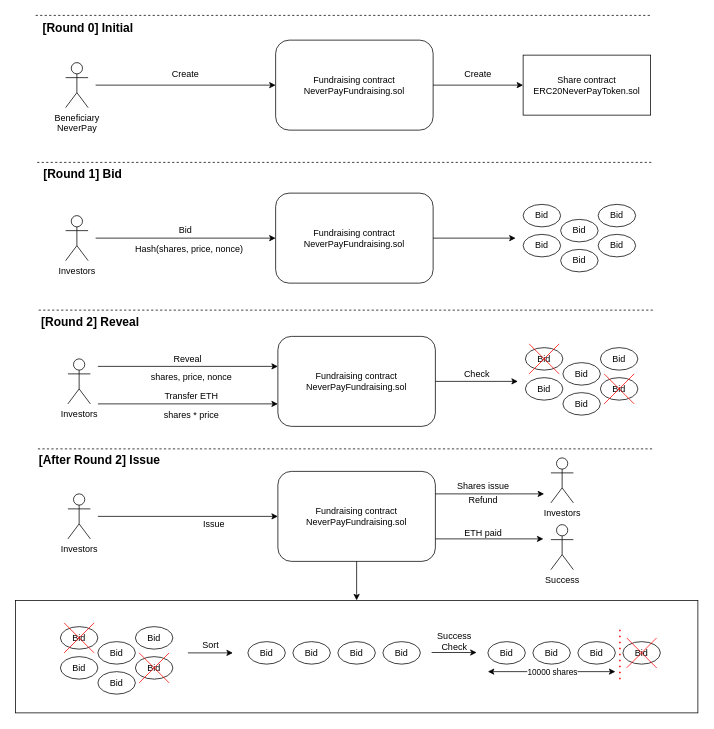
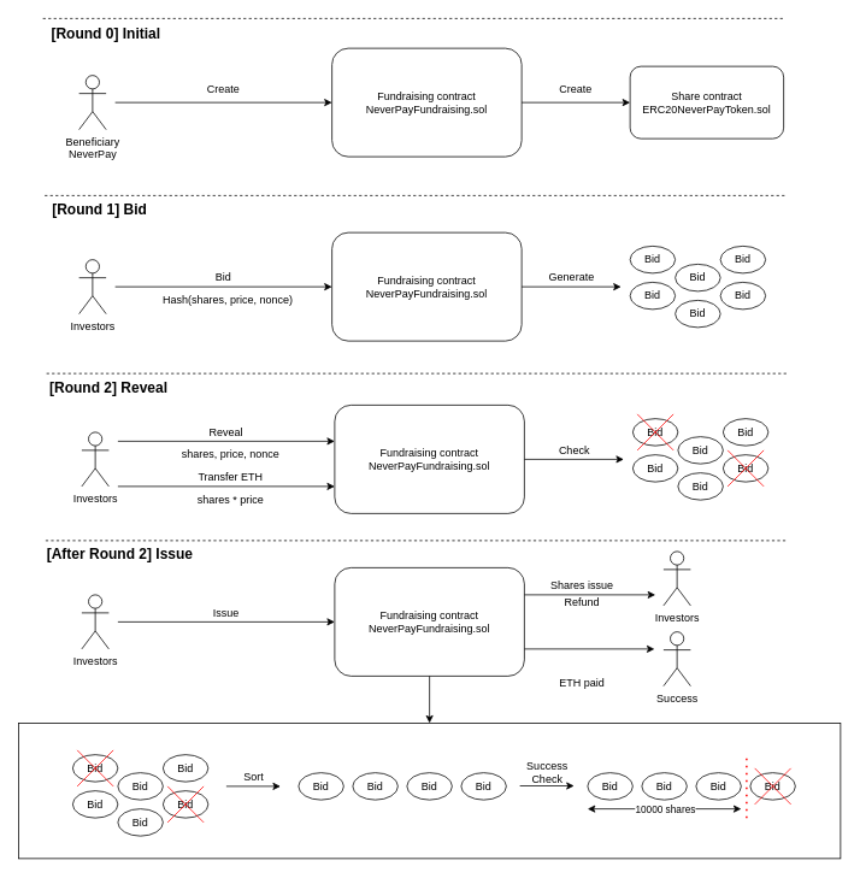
  <mxCell id="0" />
  <mxCell id="1" parent="0" />
  <mxCell id="2" value="" style="rounded=0;whiteSpace=wrap;html=1;" vertex="1" parent="1"><mxGeometry x="20" y="800" width="910" height="150" as="geometry" /></mxCell>
  <mxCell id="3" value="Fundraising contract&lt;br&gt;NeverPayFundraising.sol" style="rounded=1;whiteSpace=wrap;html=1;" vertex="1" parent="1"><mxGeometry x="367" y="53" width="210" height="120" as="geometry" /></mxCell>
- <mxCell id="4" value="Share contract&lt;br&gt;ERC20NeverPayToken.sol" style="whiteSpace=wrap;html=1;rounded=0;" vertex="1" parent="1"><mxGeometry x="697" y="73" width="170" height="80" as="geometry" /></mxCell>
+ <mxCell id="4" value="Share contract&lt;br&gt;ERC20NeverPayToken.sol" style="rounded=1;whiteSpace=wrap;html=1;" vertex="1" parent="1"><mxGeometry x="697" y="73" width="170" height="80" as="geometry" /></mxCell>
  <mxCell id="5" value="" style="endArrow=classic;html=1;rounded=0;exitX=1;exitY=0.5;exitDx=0;exitDy=0;entryX=0;entryY=0.5;entryDx=0;entryDy=0;" edge="1" parent="1" source="3" target="4"><mxGeometry width="50" height="50" relative="1" as="geometry"><mxPoint x="487" y="213" as="sourcePoint" /><mxPoint x="577" y="-7" as="targetPoint" /></mxGeometry></mxCell>
  <mxCell id="6" value="Beneficiary&lt;br&gt;NeverPay" style="shape=umlActor;verticalLabelPosition=bottom;verticalAlign=top;html=1;outlineConnect=0;" vertex="1" parent="1"><mxGeometry x="87" y="83" width="30" height="60" as="geometry" /></mxCell>
  <mxCell id="7" value="" style="endArrow=classic;html=1;rounded=0;entryX=0;entryY=0.5;entryDx=0;entryDy=0;" edge="1" parent="1" target="3"><mxGeometry width="50" height="50" relative="1" as="geometry"><mxPoint x="127" y="113" as="sourcePoint" /><mxPoint x="447" y="133" as="targetPoint" /></mxGeometry></mxCell>
  <mxCell id="8" value="Create" style="text;html=1;strokeColor=none;fillColor=none;align=center;verticalAlign=middle;whiteSpace=wrap;rounded=0;" vertex="1" parent="1"><mxGeometry x="217" y="83" width="60" height="30" as="geometry" /></mxCell>
  <mxCell id="9" value="Create" style="text;html=1;strokeColor=none;fillColor=none;align=center;verticalAlign=middle;whiteSpace=wrap;rounded=0;" vertex="1" parent="1"><mxGeometry x="607" y="83" width="60" height="30" as="geometry" /></mxCell>
  <mxCell id="10" value="" style="endArrow=none;dashed=1;html=1;rounded=0;" edge="1" parent="1"><mxGeometry width="50" height="50" relative="1" as="geometry"><mxPoint x="49" y="216" as="sourcePoint" /><mxPoint x="869" y="216" as="targetPoint" /></mxGeometry></mxCell>
  <mxCell id="11" value="Fundraising contract&lt;br&gt;NeverPayFundraising.sol" style="rounded=1;whiteSpace=wrap;html=1;" vertex="1" parent="1"><mxGeometry x="367" y="257" width="210" height="120" as="geometry" /></mxCell>
  <mxCell id="12" value="Investors" style="shape=umlActor;verticalLabelPosition=bottom;verticalAlign=top;html=1;outlineConnect=0;" vertex="1" parent="1"><mxGeometry x="87" y="287" width="30" height="60" as="geometry" /></mxCell>
  <mxCell id="13" value="" style="endArrow=classic;html=1;rounded=0;entryX=0;entryY=0.5;entryDx=0;entryDy=0;" edge="1" parent="1" target="11"><mxGeometry width="50" height="50" relative="1" as="geometry"><mxPoint x="127" y="317" as="sourcePoint" /><mxPoint x="447" y="337" as="targetPoint" /></mxGeometry></mxCell>
  <mxCell id="14" value="Bid" style="text;html=1;strokeColor=none;fillColor=none;align=center;verticalAlign=middle;whiteSpace=wrap;rounded=0;" vertex="1" parent="1"><mxGeometry x="217" y="292" width="60" height="30" as="geometry" /></mxCell>
  <mxCell id="15" value="Bid" style="ellipse;whiteSpace=wrap;html=1;" vertex="1" parent="1"><mxGeometry x="697" y="272" width="50" height="30" as="geometry" /></mxCell>
  <mxCell id="16" value="Bid" style="ellipse;whiteSpace=wrap;html=1;" vertex="1" parent="1"><mxGeometry x="747" y="292" width="50" height="30" as="geometry" /></mxCell>
  <mxCell id="17" value="Bid" style="ellipse;whiteSpace=wrap;html=1;" vertex="1" parent="1"><mxGeometry x="697" y="312" width="50" height="30" as="geometry" /></mxCell>
  <mxCell id="18" value="Bid" style="ellipse;whiteSpace=wrap;html=1;" vertex="1" parent="1"><mxGeometry x="797" y="272" width="50" height="30" as="geometry" /></mxCell>
  <mxCell id="19" value="Bid" style="ellipse;whiteSpace=wrap;html=1;" vertex="1" parent="1"><mxGeometry x="797" y="312" width="50" height="30" as="geometry" /></mxCell>
  <mxCell id="20" value="Bid" style="ellipse;whiteSpace=wrap;html=1;" vertex="1" parent="1"><mxGeometry x="747" y="332" width="50" height="30" as="geometry" /></mxCell>
  <mxCell id="21" value="" style="endArrow=classic;html=1;rounded=0;exitX=1;exitY=0.5;exitDx=0;exitDy=0;" edge="1" parent="1" source="11"><mxGeometry width="50" height="50" relative="1" as="geometry"><mxPoint x="397" y="287" as="sourcePoint" /><mxPoint x="687" y="317" as="targetPoint" /></mxGeometry></mxCell>
  <mxCell id="22" value="" style="endArrow=none;dashed=1;html=1;rounded=0;" edge="1" parent="1"><mxGeometry width="50" height="50" relative="1" as="geometry"><mxPoint x="51" y="413" as="sourcePoint" /><mxPoint x="871" y="413" as="targetPoint" /></mxGeometry></mxCell>
  <mxCell id="23" value="Hash(shares, price, nonce)" style="text;html=1;strokeColor=none;fillColor=none;align=center;verticalAlign=middle;whiteSpace=wrap;rounded=0;" vertex="1" parent="1"><mxGeometry x="177" y="317" width="150" height="30" as="geometry" /></mxCell>
  <mxCell id="24" value="Fundraising contract&lt;br&gt;NeverPayFundraising.sol" style="rounded=1;whiteSpace=wrap;html=1;" vertex="1" parent="1"><mxGeometry x="370" y="448" width="210" height="120" as="geometry" /></mxCell>
  <mxCell id="25" value="Investors" style="shape=umlActor;verticalLabelPosition=bottom;verticalAlign=top;html=1;outlineConnect=0;" vertex="1" parent="1"><mxGeometry x="90" y="478" width="30" height="60" as="geometry" /></mxCell>
  <mxCell id="26" value="" style="endArrow=classic;html=1;rounded=0;entryX=0;entryY=0.5;entryDx=0;entryDy=0;" edge="1" parent="1"><mxGeometry width="50" height="50" relative="1" as="geometry"><mxPoint x="130" y="488" as="sourcePoint" /><mxPoint x="370" y="488" as="targetPoint" /></mxGeometry></mxCell>
  <mxCell id="27" value="Reveal" style="text;html=1;strokeColor=none;fillColor=none;align=center;verticalAlign=middle;whiteSpace=wrap;rounded=0;" vertex="1" parent="1"><mxGeometry x="220" y="463" width="60" height="30" as="geometry" /></mxCell>
  <mxCell id="28" value="Bid" style="ellipse;whiteSpace=wrap;html=1;" vertex="1" parent="1"><mxGeometry x="700" y="463" width="50" height="30" as="geometry" /></mxCell>
  <mxCell id="29" value="Bid" style="ellipse;whiteSpace=wrap;html=1;" vertex="1" parent="1"><mxGeometry x="750" y="483" width="50" height="30" as="geometry" /></mxCell>
  <mxCell id="30" value="Bid" style="ellipse;whiteSpace=wrap;html=1;" vertex="1" parent="1"><mxGeometry x="700" y="503" width="50" height="30" as="geometry" /></mxCell>
  <mxCell id="31" value="Bid" style="ellipse;whiteSpace=wrap;html=1;" vertex="1" parent="1"><mxGeometry x="800" y="463" width="50" height="30" as="geometry" /></mxCell>
  <mxCell id="32" value="Bid" style="ellipse;whiteSpace=wrap;html=1;" vertex="1" parent="1"><mxGeometry x="800" y="503" width="50" height="30" as="geometry" /></mxCell>
  <mxCell id="33" value="Bid" style="ellipse;whiteSpace=wrap;html=1;" vertex="1" parent="1"><mxGeometry x="750" y="523" width="50" height="30" as="geometry" /></mxCell>
  <mxCell id="34" value="" style="endArrow=classic;html=1;rounded=0;exitX=1;exitY=0.5;exitDx=0;exitDy=0;" edge="1" parent="1" source="24"><mxGeometry width="50" height="50" relative="1" as="geometry"><mxPoint x="400" y="478" as="sourcePoint" /><mxPoint x="690" y="508" as="targetPoint" /></mxGeometry></mxCell>
  <mxCell id="35" value="shares, price, nonce" style="text;html=1;strokeColor=none;fillColor=none;align=center;verticalAlign=middle;whiteSpace=wrap;rounded=0;" vertex="1" parent="1"><mxGeometry x="180" y="488" width="150" height="30" as="geometry" /></mxCell>
  <mxCell id="36" value="" style="endArrow=classic;html=1;rounded=0;entryX=0;entryY=0.5;entryDx=0;entryDy=0;" edge="1" parent="1"><mxGeometry width="50" height="50" relative="1" as="geometry"><mxPoint x="130" y="538" as="sourcePoint" /><mxPoint x="370" y="538" as="targetPoint" /></mxGeometry></mxCell>
  <mxCell id="37" value="Transfer ETH" style="text;html=1;strokeColor=none;fillColor=none;align=center;verticalAlign=middle;whiteSpace=wrap;rounded=0;" vertex="1" parent="1"><mxGeometry x="215" y="513" width="80" height="30" as="geometry" /></mxCell>
  <mxCell id="38" value="shares * price" style="text;html=1;strokeColor=none;fillColor=none;align=center;verticalAlign=middle;whiteSpace=wrap;rounded=0;" vertex="1" parent="1"><mxGeometry x="180" y="538" width="150" height="30" as="geometry" /></mxCell>
+ <mxCell id="39" value="Generate" style="text;html=1;align=center;verticalAlign=middle;resizable=0;points=[];autosize=1;strokeColor=none;fillColor=none;" vertex="1" parent="1"><mxGeometry x="597" y="297" width="70" height="20" as="geometry" /></mxCell>
  <mxCell id="40" value="Check" style="text;html=1;align=center;verticalAlign=middle;resizable=0;points=[];autosize=1;strokeColor=none;fillColor=none;" vertex="1" parent="1"><mxGeometry x="610" y="488" width="50" height="20" as="geometry" /></mxCell>
  <mxCell id="41" value="" style="endArrow=none;html=1;rounded=0;strokeColor=#FF0000;" edge="1" parent="1"><mxGeometry width="50" height="50" relative="1" as="geometry"><mxPoint x="705" y="498" as="sourcePoint" /><mxPoint x="745" y="458" as="targetPoint" /></mxGeometry></mxCell>
  <mxCell id="42" value="" style="endArrow=none;html=1;rounded=0;strokeColor=#FF0000;" edge="1" parent="1"><mxGeometry width="50" height="50" relative="1" as="geometry"><mxPoint x="745" y="498" as="sourcePoint" /><mxPoint x="705" y="458" as="targetPoint" /></mxGeometry></mxCell>
  <mxCell id="43" value="" style="endArrow=none;html=1;rounded=0;strokeColor=#FF0000;" edge="1" parent="1"><mxGeometry width="50" height="50" relative="1" as="geometry"><mxPoint x="805" y="538" as="sourcePoint" /><mxPoint x="845" y="498" as="targetPoint" /></mxGeometry></mxCell>
  <mxCell id="44" value="" style="endArrow=none;html=1;rounded=0;strokeColor=#FF0000;" edge="1" parent="1"><mxGeometry width="50" height="50" relative="1" as="geometry"><mxPoint x="845" y="538" as="sourcePoint" /><mxPoint x="805" y="498" as="targetPoint" /></mxGeometry></mxCell>
  <mxCell id="45" value="" style="endArrow=none;dashed=1;html=1;rounded=0;" edge="1" parent="1"><mxGeometry width="50" height="50" relative="1" as="geometry"><mxPoint x="50" y="598" as="sourcePoint" /><mxPoint x="870" y="598" as="targetPoint" /></mxGeometry></mxCell>
  <mxCell id="46" value="Fundraising contract&lt;br&gt;NeverPayFundraising.sol" style="rounded=1;whiteSpace=wrap;html=1;" vertex="1" parent="1"><mxGeometry x="370" y="628" width="210" height="120" as="geometry" /></mxCell>
  <mxCell id="47" value="Investors" style="shape=umlActor;verticalLabelPosition=bottom;verticalAlign=top;html=1;outlineConnect=0;" vertex="1" parent="1"><mxGeometry x="90" y="658" width="30" height="60" as="geometry" /></mxCell>
  <mxCell id="48" value="" style="endArrow=classic;html=1;rounded=0;entryX=0;entryY=0.5;entryDx=0;entryDy=0;" edge="1" parent="1" target="46"><mxGeometry width="50" height="50" relative="1" as="geometry"><mxPoint x="130" y="688" as="sourcePoint" /><mxPoint x="450" y="708" as="targetPoint" /></mxGeometry></mxCell>
- <mxCell id="49" value="Issue" style="text;html=1;strokeColor=none;fillColor=none;align=center;verticalAlign=middle;whiteSpace=wrap;rounded=0;" vertex="1" parent="1"><mxGeometry x="255" y="683" width="60" height="30" as="geometry" /></mxCell>
+ <mxCell id="49" value="Issue" style="text;html=1;strokeColor=none;fillColor=none;align=center;verticalAlign=middle;whiteSpace=wrap;rounded=0;" vertex="1" parent="1"><mxGeometry x="220" y="663" width="60" height="30" as="geometry" /></mxCell>
  <mxCell id="50" value="Bid" style="ellipse;whiteSpace=wrap;html=1;" vertex="1" parent="1"><mxGeometry x="80" y="835" width="50" height="30" as="geometry" /></mxCell>
  <mxCell id="51" value="Bid" style="ellipse;whiteSpace=wrap;html=1;" vertex="1" parent="1"><mxGeometry x="130" y="855" width="50" height="30" as="geometry" /></mxCell>
  <mxCell id="52" value="Bid" style="ellipse;whiteSpace=wrap;html=1;" vertex="1" parent="1"><mxGeometry x="80" y="875" width="50" height="30" as="geometry" /></mxCell>
  <mxCell id="53" value="Bid" style="ellipse;whiteSpace=wrap;html=1;" vertex="1" parent="1"><mxGeometry x="180" y="835" width="50" height="30" as="geometry" /></mxCell>
  <mxCell id="54" value="Bid" style="ellipse;whiteSpace=wrap;html=1;" vertex="1" parent="1"><mxGeometry x="180" y="875" width="50" height="30" as="geometry" /></mxCell>
  <mxCell id="55" value="Bid" style="ellipse;whiteSpace=wrap;html=1;" vertex="1" parent="1"><mxGeometry x="130" y="895" width="50" height="30" as="geometry" /></mxCell>
  <mxCell id="56" value="" style="endArrow=none;html=1;rounded=0;strokeColor=#FF0000;" edge="1" parent="1"><mxGeometry width="50" height="50" relative="1" as="geometry"><mxPoint x="85" y="870" as="sourcePoint" /><mxPoint x="125" y="830" as="targetPoint" /></mxGeometry></mxCell>
  <mxCell id="57" value="" style="endArrow=none;html=1;rounded=0;strokeColor=#FF0000;" edge="1" parent="1"><mxGeometry width="50" height="50" relative="1" as="geometry"><mxPoint x="125" y="870" as="sourcePoint" /><mxPoint x="85" y="830" as="targetPoint" /></mxGeometry></mxCell>
  <mxCell id="58" value="" style="endArrow=none;html=1;rounded=0;strokeColor=#FF0000;" edge="1" parent="1"><mxGeometry width="50" height="50" relative="1" as="geometry"><mxPoint x="185" y="910" as="sourcePoint" /><mxPoint x="225" y="870" as="targetPoint" /></mxGeometry></mxCell>
  <mxCell id="59" value="" style="endArrow=none;html=1;rounded=0;strokeColor=#FF0000;" edge="1" parent="1"><mxGeometry width="50" height="50" relative="1" as="geometry"><mxPoint x="225" y="910" as="sourcePoint" /><mxPoint x="185" y="870" as="targetPoint" /></mxGeometry></mxCell>
  <mxCell id="60" value="" style="endArrow=classic;html=1;rounded=0;strokeColor=#000000;" edge="1" parent="1"><mxGeometry width="50" height="50" relative="1" as="geometry"><mxPoint x="250" y="870" as="sourcePoint" /><mxPoint x="310" y="870" as="targetPoint" /></mxGeometry></mxCell>
  <mxCell id="61" value="Bid" style="ellipse;whiteSpace=wrap;html=1;" vertex="1" parent="1"><mxGeometry x="330" y="855" width="50" height="30" as="geometry" /></mxCell>
  <mxCell id="62" value="Bid" style="ellipse;whiteSpace=wrap;html=1;" vertex="1" parent="1"><mxGeometry x="390" y="855" width="50" height="30" as="geometry" /></mxCell>
  <mxCell id="63" value="Bid" style="ellipse;whiteSpace=wrap;html=1;" vertex="1" parent="1"><mxGeometry x="450" y="855" width="50" height="30" as="geometry" /></mxCell>
  <mxCell id="64" value="Bid" style="ellipse;whiteSpace=wrap;html=1;" vertex="1" parent="1"><mxGeometry x="510" y="855" width="50" height="30" as="geometry" /></mxCell>
  <mxCell id="65" value="Bid" style="ellipse;whiteSpace=wrap;html=1;" vertex="1" parent="1"><mxGeometry x="650" y="855" width="50" height="30" as="geometry" /></mxCell>
  <mxCell id="66" value="Bid" style="ellipse;whiteSpace=wrap;html=1;" vertex="1" parent="1"><mxGeometry x="710" y="855" width="50" height="30" as="geometry" /></mxCell>
  <mxCell id="67" value="Bid" style="ellipse;whiteSpace=wrap;html=1;" vertex="1" parent="1"><mxGeometry x="770" y="855" width="50" height="30" as="geometry" /></mxCell>
  <mxCell id="68" value="Bid" style="ellipse;whiteSpace=wrap;html=1;" vertex="1" parent="1"><mxGeometry x="830" y="855" width="50" height="30" as="geometry" /></mxCell>
  <mxCell id="69" value="" style="endArrow=classic;html=1;rounded=0;strokeColor=#000000;" edge="1" parent="1"><mxGeometry width="50" height="50" relative="1" as="geometry"><mxPoint x="575" y="869.5" as="sourcePoint" /><mxPoint x="635" y="869.5" as="targetPoint" /></mxGeometry></mxCell>
  <mxCell id="70" value="Sort" style="text;html=1;align=center;verticalAlign=middle;resizable=0;points=[];autosize=1;strokeColor=none;fillColor=none;" vertex="1" parent="1"><mxGeometry x="260" y="850" width="40" height="20" as="geometry" /></mxCell>
  <mxCell id="71" value="Success&lt;br&gt;Check" style="text;html=1;align=center;verticalAlign=middle;resizable=0;points=[];autosize=1;strokeColor=none;fillColor=none;" vertex="1" parent="1"><mxGeometry x="575" y="840" width="60" height="30" as="geometry" /></mxCell>
  <mxCell id="72" value="" style="endArrow=none;dashed=1;html=1;dashPattern=1 3;strokeWidth=2;rounded=0;strokeColor=#FF0000;" edge="1" parent="1"><mxGeometry width="50" height="50" relative="1" as="geometry"><mxPoint x="826" y="905" as="sourcePoint" /><mxPoint x="826" y="835" as="targetPoint" /></mxGeometry></mxCell>
  <mxCell id="73" value="" style="endArrow=none;html=1;rounded=0;strokeColor=#FF0000;" edge="1" parent="1"><mxGeometry width="50" height="50" relative="1" as="geometry"><mxPoint x="835" y="890" as="sourcePoint" /><mxPoint x="875" y="850" as="targetPoint" /></mxGeometry></mxCell>
  <mxCell id="74" value="" style="endArrow=none;html=1;rounded=0;strokeColor=#FF0000;" edge="1" parent="1"><mxGeometry width="50" height="50" relative="1" as="geometry"><mxPoint x="875" y="890" as="sourcePoint" /><mxPoint x="835" y="850" as="targetPoint" /></mxGeometry></mxCell>
  <mxCell id="75" value="" style="endArrow=classic;startArrow=classic;html=1;rounded=0;strokeColor=#000000;" edge="1" parent="1"><mxGeometry width="50" height="50" relative="1" as="geometry"><mxPoint x="650" y="895" as="sourcePoint" /><mxPoint x="820" y="895" as="targetPoint" /></mxGeometry></mxCell>
  <mxCell id="76" value="10000 shares" style="edgeLabel;html=1;align=center;verticalAlign=middle;resizable=0;points=[];" vertex="1" connectable="0" parent="75"><mxGeometry x="-0.143" y="1" relative="1" as="geometry"><mxPoint x="12" y="1" as="offset" /></mxGeometry></mxCell>
  <mxCell id="77" value="" style="endArrow=classic;html=1;rounded=0;strokeColor=#000000;exitX=0.5;exitY=1;exitDx=0;exitDy=0;entryX=0.5;entryY=0;entryDx=0;entryDy=0;" edge="1" parent="1" source="46" target="2"><mxGeometry width="50" height="50" relative="1" as="geometry"><mxPoint x="381" y="708" as="sourcePoint" /><mxPoint x="431" y="658" as="targetPoint" /></mxGeometry></mxCell>
  <mxCell id="78" value="Investors" style="shape=umlActor;verticalLabelPosition=bottom;verticalAlign=top;html=1;outlineConnect=0;" vertex="1" parent="1"><mxGeometry x="734" y="610" width="30" height="60" as="geometry" /></mxCell>
  <mxCell id="79" value="Success" style="shape=umlActor;verticalLabelPosition=bottom;verticalAlign=top;html=1;outlineConnect=0;" vertex="1" parent="1"><mxGeometry x="734" y="699" width="30" height="60" as="geometry" /></mxCell>
  <mxCell id="80" value="" style="endArrow=classic;html=1;rounded=0;strokeColor=#000000;exitX=1;exitY=0.25;exitDx=0;exitDy=0;" edge="1" parent="1" source="46"><mxGeometry width="50" height="50" relative="1" as="geometry"><mxPoint x="407" y="559" as="sourcePoint" /><mxPoint x="725" y="658" as="targetPoint" /></mxGeometry></mxCell>
  <mxCell id="81" value="Shares issue" style="text;html=1;strokeColor=none;fillColor=none;align=center;verticalAlign=middle;whiteSpace=wrap;rounded=0;" vertex="1" parent="1"><mxGeometry x="607" y="633" width="74" height="30" as="geometry" /></mxCell>
  <mxCell id="82" value="Refund" style="text;html=1;strokeColor=none;fillColor=none;align=center;verticalAlign=middle;whiteSpace=wrap;rounded=0;" vertex="1" parent="1"><mxGeometry x="607" y="651" width="74" height="30" as="geometry" /></mxCell>
  <mxCell id="83" value="" style="endArrow=classic;html=1;rounded=0;strokeColor=#000000;exitX=1;exitY=0.75;exitDx=0;exitDy=0;" edge="1" parent="1" source="46"><mxGeometry width="50" height="50" relative="1" as="geometry"><mxPoint x="407" y="552" as="sourcePoint" /><mxPoint x="724" y="718" as="targetPoint" /></mxGeometry></mxCell>
- <mxCell id="84" value="ETH paid" style="text;html=1;strokeColor=none;fillColor=none;align=center;verticalAlign=middle;whiteSpace=wrap;rounded=0;" vertex="1" parent="1"><mxGeometry x="614" y="696" width="60" height="30" as="geometry" /></mxCell>
+ <mxCell id="84" value="ETH paid" style="text;html=1;strokeColor=none;fillColor=none;align=center;verticalAlign=middle;whiteSpace=wrap;rounded=0;" vertex="1" parent="1"><mxGeometry x="614" y="741" width="60" height="30" as="geometry" /></mxCell>
  <mxCell id="85" value="" style="endArrow=none;dashed=1;html=1;rounded=0;" edge="1" parent="1"><mxGeometry width="50" height="50" relative="1" as="geometry"><mxPoint x="47" y="20" as="sourcePoint" /><mxPoint x="867" y="20" as="targetPoint" /></mxGeometry></mxCell>
  <mxCell id="86" value="&lt;b&gt;&lt;font style=&quot;font-size: 16px&quot;&gt;[Round 0] Initial&lt;/font&gt;&lt;/b&gt;" style="text;html=1;strokeColor=none;fillColor=none;align=center;verticalAlign=middle;whiteSpace=wrap;rounded=0;" vertex="1" parent="1"><mxGeometry x="47" y="21" width="140" height="30" as="geometry" /></mxCell>
  <mxCell id="87" value="&lt;b&gt;&lt;font style=&quot;font-size: 16px&quot;&gt;[Round 1] Bid&lt;/font&gt;&lt;/b&gt;" style="text;html=1;strokeColor=none;fillColor=none;align=center;verticalAlign=middle;whiteSpace=wrap;rounded=0;" vertex="1" parent="1"><mxGeometry x="40" y="216" width="140" height="30" as="geometry" /></mxCell>
  <mxCell id="88" value="&lt;b&gt;&lt;font style=&quot;font-size: 16px&quot;&gt;[Round 2] Reveal&lt;/font&gt;&lt;/b&gt;" style="text;html=1;strokeColor=none;fillColor=none;align=center;verticalAlign=middle;whiteSpace=wrap;rounded=0;" vertex="1" parent="1"><mxGeometry x="50" y="413" width="140" height="30" as="geometry" /></mxCell>
  <mxCell id="89" value="&lt;b&gt;&lt;font style=&quot;font-size: 16px&quot;&gt;[After Round 2] Issue&lt;/font&gt;&lt;/b&gt;" style="text;html=1;strokeColor=none;fillColor=none;align=center;verticalAlign=middle;whiteSpace=wrap;rounded=0;" vertex="1" parent="1"><mxGeometry x="32" y="598" width="201" height="30" as="geometry" /></mxCell>
